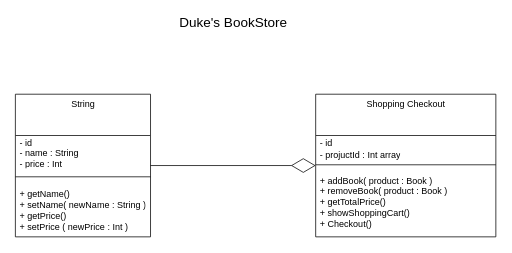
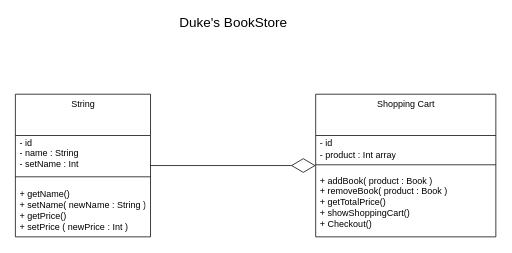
  <mxCell id="0" />
  <mxCell id="1" parent="0" />
  <mxCell id="2" style="edgeStyle=orthogonalEdgeStyle;rounded=0;orthogonalLoop=1;jettySize=auto;html=1;entryX=0;entryY=0.625;entryDx=0;entryDy=0;entryPerimeter=0;endArrow=diamondThin;endFill=0;endSize=30;" edge="1" parent="1" source="3" target="10"><mxGeometry relative="1" as="geometry" /></mxCell>
  <mxCell id="3" value="String" style="swimlane;fontStyle=0;align=center;verticalAlign=top;childLayout=stackLayout;horizontal=1;startSize=55;horizontalStack=0;resizeParent=1;resizeParentMax=0;resizeLast=0;collapsible=0;marginBottom=0;html=1;" vertex="1" parent="1"><mxGeometry x="20" y="125" width="180" height="190" as="geometry" /></mxCell>
- <mxCell id="4" value="- id&lt;br&gt;- name : String&lt;br&gt;- price : Int" style="text;html=1;strokeColor=none;fillColor=none;align=left;verticalAlign=middle;spacingLeft=4;spacingRight=4;overflow=hidden;rotatable=0;points=[[0,0.5],[1,0.5]];portConstraint=eastwest;" vertex="1" parent="3"><mxGeometry y="55" width="180" height="45" as="geometry" /></mxCell>
+ <mxCell id="4" value="- id&lt;br&gt;- name : String&lt;br&gt;- setName : Int" style="text;html=1;strokeColor=none;fillColor=none;align=left;verticalAlign=middle;spacingLeft=4;spacingRight=4;overflow=hidden;rotatable=0;points=[[0,0.5],[1,0.5]];portConstraint=eastwest;" vertex="1" parent="3"><mxGeometry y="55" width="180" height="45" as="geometry" /></mxCell>
  <mxCell id="5" value="" style="line;strokeWidth=1;fillColor=none;align=left;verticalAlign=middle;spacingTop=-1;spacingLeft=3;spacingRight=3;rotatable=0;labelPosition=right;points=[];portConstraint=eastwest;" vertex="1" parent="3"><mxGeometry y="100" width="180" height="20" as="geometry" /></mxCell>
  <mxCell id="6" value="+ getName()&lt;br&gt;+ setName( newName : String )&lt;br&gt;+ getPrice()&lt;br&gt;+ setPrice ( newPrice : Int )" style="text;html=1;strokeColor=none;fillColor=none;align=left;verticalAlign=middle;spacingLeft=4;spacingRight=4;overflow=hidden;rotatable=0;points=[[0,0.5],[1,0.5]];portConstraint=eastwest;" vertex="1" parent="3"><mxGeometry y="120" width="180" height="70" as="geometry" /></mxCell>
  <mxCell id="7" value="&lt;font style=&quot;font-size: 18px&quot;&gt;Duke's BookStore&lt;/font&gt;" style="text;html=1;align=center;verticalAlign=middle;resizable=0;points=[];autosize=1;strokeColor=none;" vertex="1" parent="1"><mxGeometry x="230" y="20" width="160" height="20" as="geometry" /></mxCell>
- <mxCell id="8" value="Shopping Checkout" style="swimlane;fontStyle=0;align=center;verticalAlign=top;childLayout=stackLayout;horizontal=1;startSize=55;horizontalStack=0;resizeParent=1;resizeParentMax=0;resizeLast=0;collapsible=0;marginBottom=0;html=1;" vertex="1" parent="1"><mxGeometry x="420" y="125" width="240" height="190" as="geometry" /></mxCell>
- <mxCell id="9" value="- id&lt;br&gt;- projuctId : Int array" style="text;html=1;strokeColor=none;fillColor=none;align=left;verticalAlign=middle;spacingLeft=4;spacingRight=4;overflow=hidden;rotatable=0;points=[[0,0.5],[1,0.5]];portConstraint=eastwest;" vertex="1" parent="8"><mxGeometry y="55" width="240" height="35" as="geometry" /></mxCell>
+ <mxCell id="8" value="Shopping Cart" style="swimlane;fontStyle=0;align=center;verticalAlign=top;childLayout=stackLayout;horizontal=1;startSize=55;horizontalStack=0;resizeParent=1;resizeParentMax=0;resizeLast=0;collapsible=0;marginBottom=0;html=1;" vertex="1" parent="1"><mxGeometry x="420" y="125" width="240" height="190" as="geometry" /></mxCell>
+ <mxCell id="9" value="- id&lt;br&gt;- product : Int array" style="text;html=1;strokeColor=none;fillColor=none;align=left;verticalAlign=middle;spacingLeft=4;spacingRight=4;overflow=hidden;rotatable=0;points=[[0,0.5],[1,0.5]];portConstraint=eastwest;" vertex="1" parent="8"><mxGeometry y="55" width="240" height="35" as="geometry" /></mxCell>
  <mxCell id="10" value="" style="line;strokeWidth=1;fillColor=none;align=left;verticalAlign=middle;spacingTop=-1;spacingLeft=3;spacingRight=3;rotatable=0;labelPosition=right;points=[];portConstraint=eastwest;" vertex="1" parent="8"><mxGeometry y="90" width="240" height="8" as="geometry" /></mxCell>
  <mxCell id="11" value="+ addBook( product : Book )&lt;br&gt;+ removeBook( product : Book )&lt;br&gt;+ getTotalPrice()&lt;br&gt;+ showShoppingCart()&lt;br&gt;+ Checkout()" style="text;html=1;strokeColor=none;fillColor=none;align=left;verticalAlign=middle;spacingLeft=4;spacingRight=4;overflow=hidden;rotatable=0;points=[[0,0.5],[1,0.5]];portConstraint=eastwest;" vertex="1" parent="8"><mxGeometry y="98" width="240" height="92" as="geometry" /></mxCell>
